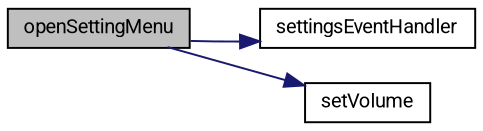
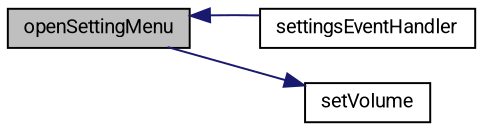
  digraph {
    rankdir=LR
    node [color=black fillcolor=white fontname=Roboto fontsize=10 shape=record style=filled]
    edge [color=midnightblue fontname=Roboto fontsize=10 labelfontname=Roboto labelfontsize=10 style=solid]
    n1 [fillcolor=grey75 fontcolor=black height=0.2 label=openSettingMenu width=0.4]
    n2 [height=0.2 label=settingsEventHandler width=0.4]
    n3 [height=0.2 label=setVolume width=0.4]
-   n1 -> n2
+   n2 -> n1
    n1 -> n3
  }
